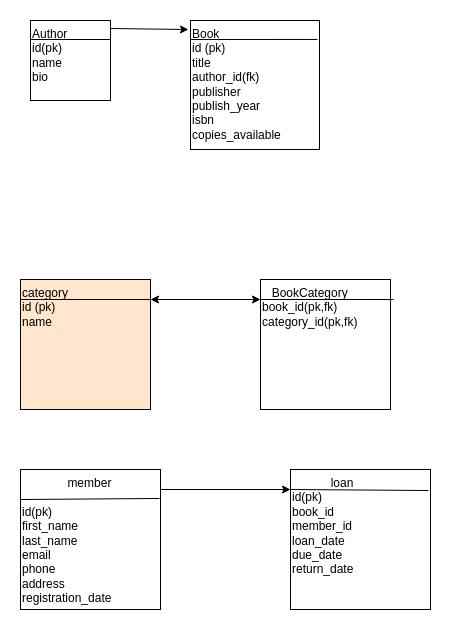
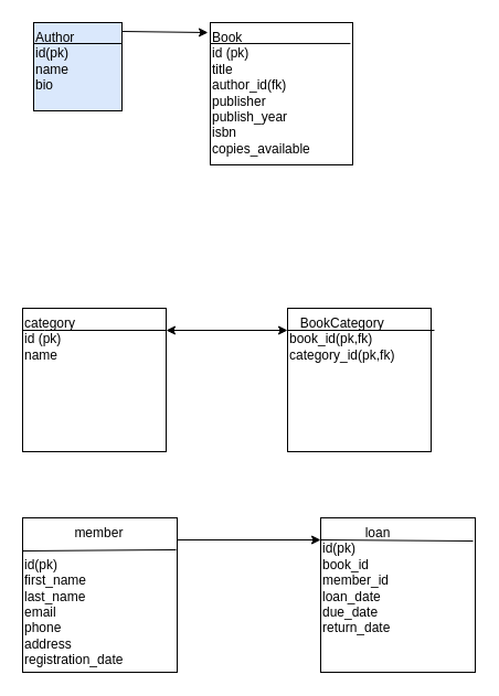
  <mxCell id="0" />
  <mxCell id="1" parent="0" />
- <mxCell id="2" value="&lt;div style=&quot;text-align: center;&quot;&gt;&lt;span style=&quot;background-color: transparent; color: light-dark(rgb(0, 0, 0), rgb(255, 255, 255));&quot;&gt;Author&lt;/span&gt;&lt;/div&gt;&lt;div&gt;id(pk)&lt;/div&gt;&lt;div&gt;name&amp;nbsp;&lt;/div&gt;&lt;div&gt;bio&lt;/div&gt;" style="whiteSpace=wrap;html=1;aspect=fixed;align=left;verticalAlign=top;" vertex="1" parent="1"><mxGeometry x="30" y="20" width="80" height="80" as="geometry" /></mxCell>
+ <mxCell id="2" value="&lt;div style=&quot;text-align: center;&quot;&gt;&lt;span style=&quot;background-color: transparent; color: light-dark(rgb(0, 0, 0), rgb(255, 255, 255));&quot;&gt;Author&lt;/span&gt;&lt;/div&gt;&lt;div&gt;id(pk)&lt;/div&gt;&lt;div&gt;name&amp;nbsp;&lt;/div&gt;&lt;div&gt;bio&lt;/div&gt;" style="whiteSpace=wrap;html=1;aspect=fixed;align=left;verticalAlign=top;fillColor=#dae8fc;" vertex="1" parent="1"><mxGeometry x="30" y="20" width="80" height="80" as="geometry" /></mxCell>
  <mxCell id="3" value="" style="endArrow=none;html=1;rounded=0;" edge="1" parent="1"><mxGeometry width="50" height="50" relative="1" as="geometry"><mxPoint x="30" y="39" as="sourcePoint" /><mxPoint x="110" y="39" as="targetPoint" /></mxGeometry></mxCell>
  <mxCell id="4" value="Book&lt;div&gt;id (pk)&lt;/div&gt;&lt;div&gt;title&lt;/div&gt;&lt;div&gt;&lt;span style=&quot;background-color: transparent; color: light-dark(rgb(0, 0, 0), rgb(255, 255, 255));&quot;&gt;author_id(fk)&amp;nbsp;&lt;/span&gt;&lt;/div&gt;&lt;div&gt;publisher&lt;/div&gt;&lt;div&gt;publish_year&lt;/div&gt;&lt;div&gt;isbn&lt;/div&gt;&lt;div&gt;copies_available&lt;/div&gt;" style="whiteSpace=wrap;html=1;aspect=fixed;align=left;verticalAlign=top;" vertex="1" parent="1"><mxGeometry x="190" y="20" width="129" height="129" as="geometry" /></mxCell>
  <mxCell id="5" value="" style="endArrow=none;html=1;rounded=0;entryX=0.984;entryY=0.147;entryDx=0;entryDy=0;entryPerimeter=0;" edge="1" parent="1" target="4"><mxGeometry width="50" height="50" relative="1" as="geometry"><mxPoint x="190" y="39" as="sourcePoint" /><mxPoint x="260" y="39" as="targetPoint" /></mxGeometry></mxCell>
  <mxCell id="6" value="" style="endArrow=classic;html=1;rounded=0;entryX=-0.016;entryY=0.07;entryDx=0;entryDy=0;entryPerimeter=0;" edge="1" parent="1" target="4"><mxGeometry width="50" height="50" relative="1" as="geometry"><mxPoint x="110" y="28" as="sourcePoint" /><mxPoint x="187" y="29" as="targetPoint" /></mxGeometry></mxCell>
- <mxCell id="7" value="&lt;div style=&quot;text-align: right;&quot;&gt;category&lt;/div&gt;&lt;div&gt;id (pk)&lt;/div&gt;&lt;div&gt;name&lt;/div&gt;" style="whiteSpace=wrap;html=1;aspect=fixed;align=left;verticalAlign=top;fillColor=#ffe6cc;" vertex="1" parent="1"><mxGeometry x="20" y="279" width="130" height="130" as="geometry" /></mxCell>
+ <mxCell id="7" value="&lt;div style=&quot;text-align: right;&quot;&gt;category&lt;/div&gt;&lt;div&gt;id (pk)&lt;/div&gt;&lt;div&gt;name&lt;/div&gt;" style="whiteSpace=wrap;html=1;aspect=fixed;align=left;verticalAlign=top;" vertex="1" parent="1"><mxGeometry x="20" y="279" width="130" height="130" as="geometry" /></mxCell>
  <mxCell id="8" value="" style="endArrow=none;html=1;rounded=0;" edge="1" parent="1"><mxGeometry width="50" height="50" relative="1" as="geometry"><mxPoint x="20" y="299" as="sourcePoint" /><mxPoint x="150" y="299" as="targetPoint" /><Array as="points"><mxPoint x="40" y="299" /></Array></mxGeometry></mxCell>
  <mxCell id="9" value="&lt;div style=&quot;text-align: center;&quot;&gt;BookCategory&lt;/div&gt;&lt;div&gt;book_id(pk,fk)&lt;/div&gt;&lt;div&gt;category_id(pk,fk)&lt;/div&gt;" style="whiteSpace=wrap;html=1;aspect=fixed;align=left;verticalAlign=top;" vertex="1" parent="1"><mxGeometry x="260" y="279" width="130" height="130" as="geometry" /></mxCell>
  <mxCell id="10" value="" style="endArrow=none;html=1;rounded=0;entryX=1.023;entryY=0.154;entryDx=0;entryDy=0;entryPerimeter=0;" edge="1" parent="1" target="9"><mxGeometry width="50" height="50" relative="1" as="geometry"><mxPoint x="260" y="299" as="sourcePoint" /><mxPoint x="380" y="299" as="targetPoint" /></mxGeometry></mxCell>
  <mxCell id="11" value="" style="endArrow=classic;startArrow=classic;html=1;rounded=0;" edge="1" parent="1"><mxGeometry width="50" height="50" relative="1" as="geometry"><mxPoint x="150" y="299" as="sourcePoint" /><mxPoint x="260" y="299" as="targetPoint" /></mxGeometry></mxCell>
  <mxCell id="12" value="&lt;div style=&quot;text-align: right;&quot;&gt;member&lt;/div&gt;&lt;div&gt;&lt;br&gt;&lt;/div&gt;&lt;div&gt;id(pk)&lt;/div&gt;&lt;div&gt;first_name&lt;/div&gt;&lt;div&gt;last_name&lt;/div&gt;&lt;div&gt;email&lt;/div&gt;&lt;div&gt;phone&lt;/div&gt;&lt;div&gt;address&lt;/div&gt;&lt;div&gt;registration_date&lt;/div&gt;" style="whiteSpace=wrap;html=1;aspect=fixed;align=left;verticalAlign=top;" vertex="1" parent="1"><mxGeometry x="20" y="469" width="140" height="140" as="geometry" /></mxCell>
  <mxCell id="13" value="" style="endArrow=none;html=1;rounded=0;entryX=0.993;entryY=0.207;entryDx=0;entryDy=0;entryPerimeter=0;" edge="1" parent="1" target="12"><mxGeometry width="50" height="50" relative="1" as="geometry"><mxPoint x="20" y="499" as="sourcePoint" /><mxPoint x="130" y="499" as="targetPoint" /></mxGeometry></mxCell>
  <mxCell id="14" value="&lt;div style=&quot;text-align: right;&quot;&gt;loan&lt;/div&gt;&lt;div&gt;id(pk)&lt;/div&gt;&lt;div&gt;book_id&lt;/div&gt;&lt;div&gt;member_id&lt;/div&gt;&lt;div&gt;loan_date&lt;/div&gt;&lt;div&gt;&lt;span style=&quot;background-color: transparent; color: light-dark(rgb(0, 0, 0), rgb(255, 255, 255));&quot;&gt;due_date&lt;/span&gt;&lt;/div&gt;&lt;div&gt;return_date&lt;/div&gt;" style="whiteSpace=wrap;html=1;aspect=fixed;align=left;verticalAlign=top;" vertex="1" parent="1"><mxGeometry x="290" y="469" width="140" height="140" as="geometry" /></mxCell>
  <mxCell id="15" value="" style="endArrow=none;html=1;rounded=0;entryX=0.986;entryY=0.15;entryDx=0;entryDy=0;entryPerimeter=0;" edge="1" parent="1" target="14"><mxGeometry width="50" height="50" relative="1" as="geometry"><mxPoint x="290" y="489" as="sourcePoint" /><mxPoint x="410" y="489" as="targetPoint" /></mxGeometry></mxCell>
  <mxCell id="16" value="" style="endArrow=classic;html=1;rounded=0;" edge="1" parent="1"><mxGeometry width="50" height="50" relative="1" as="geometry"><mxPoint x="160" y="489" as="sourcePoint" /><mxPoint x="290" y="489" as="targetPoint" /></mxGeometry></mxCell>
